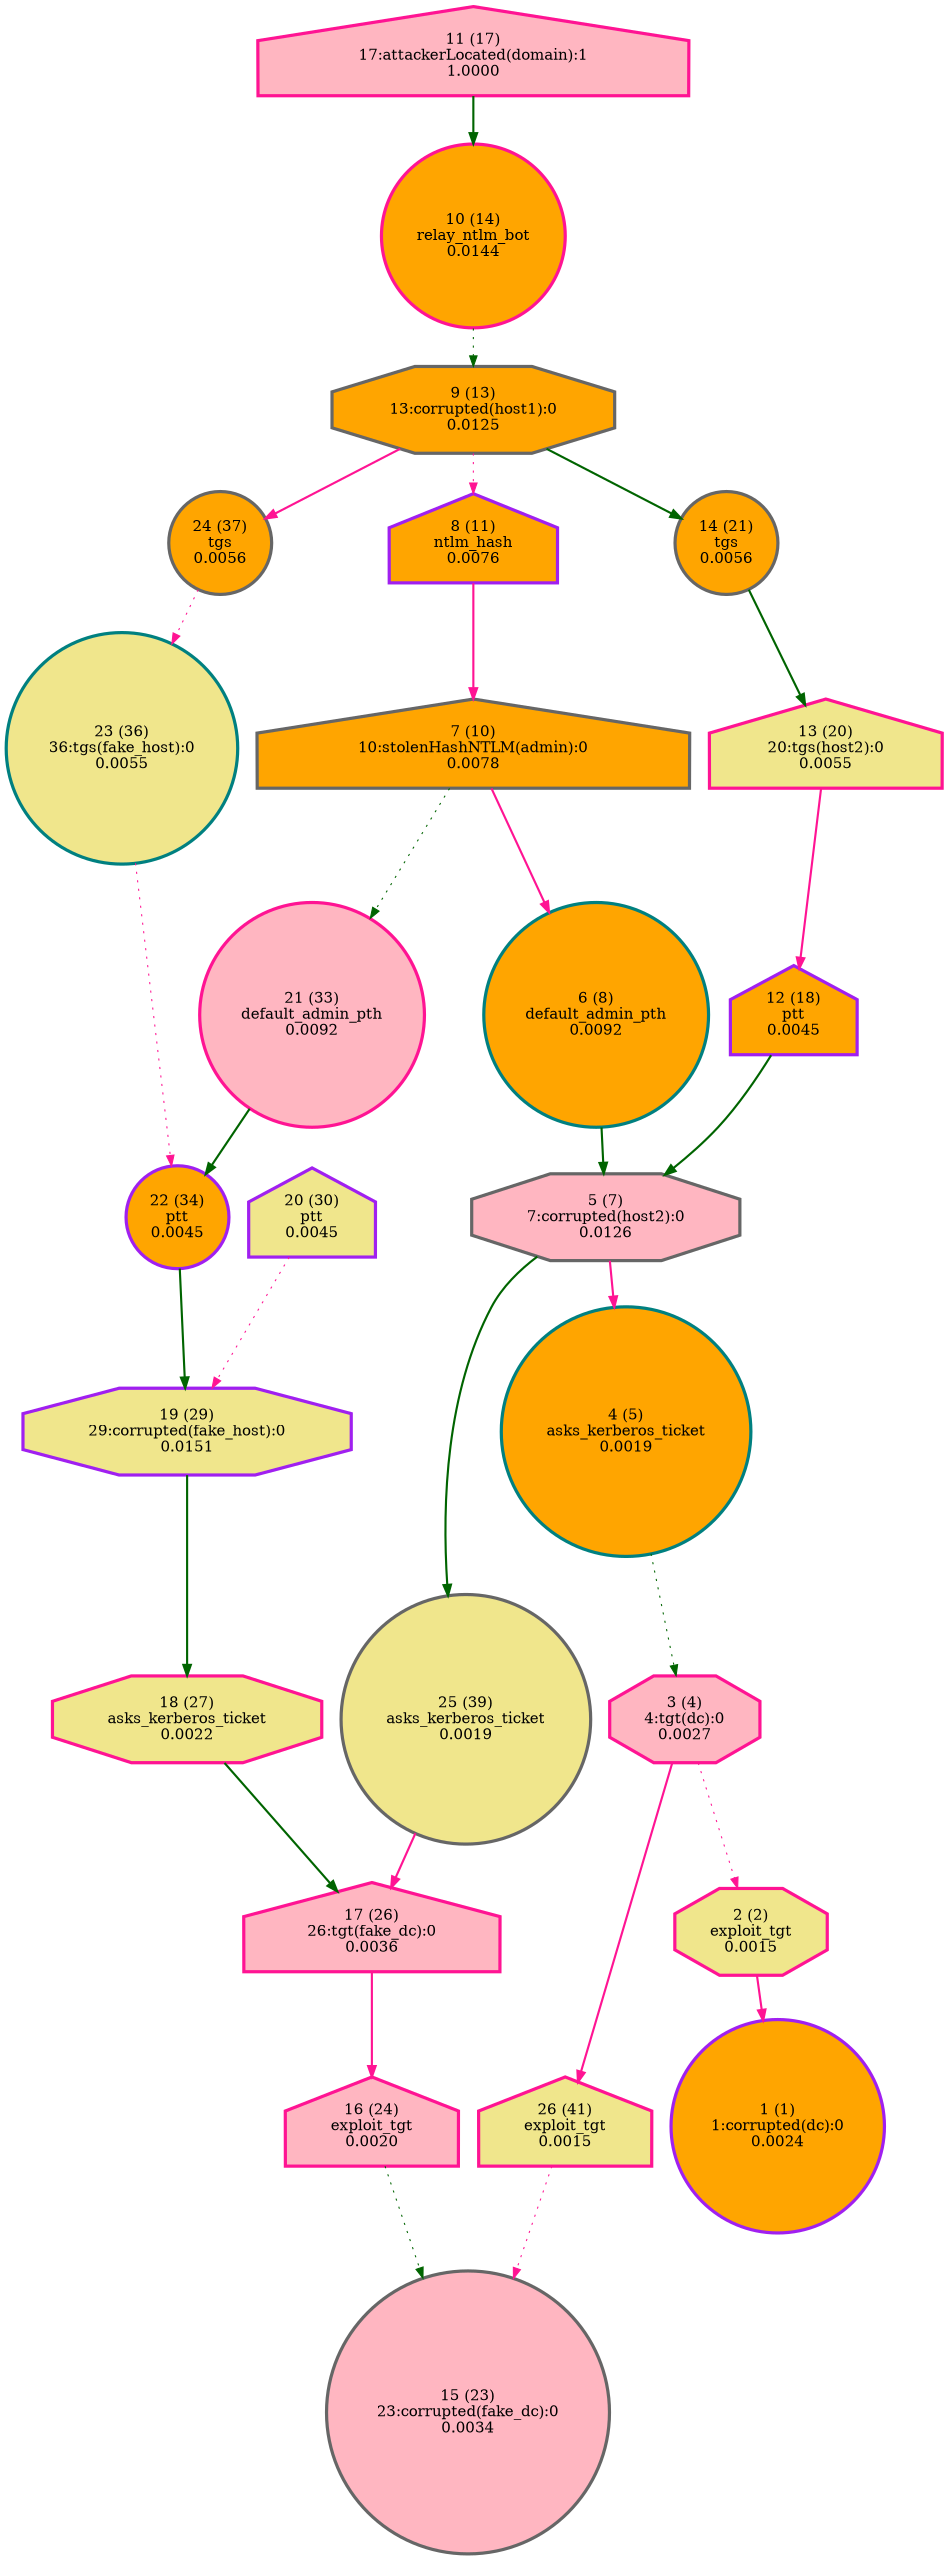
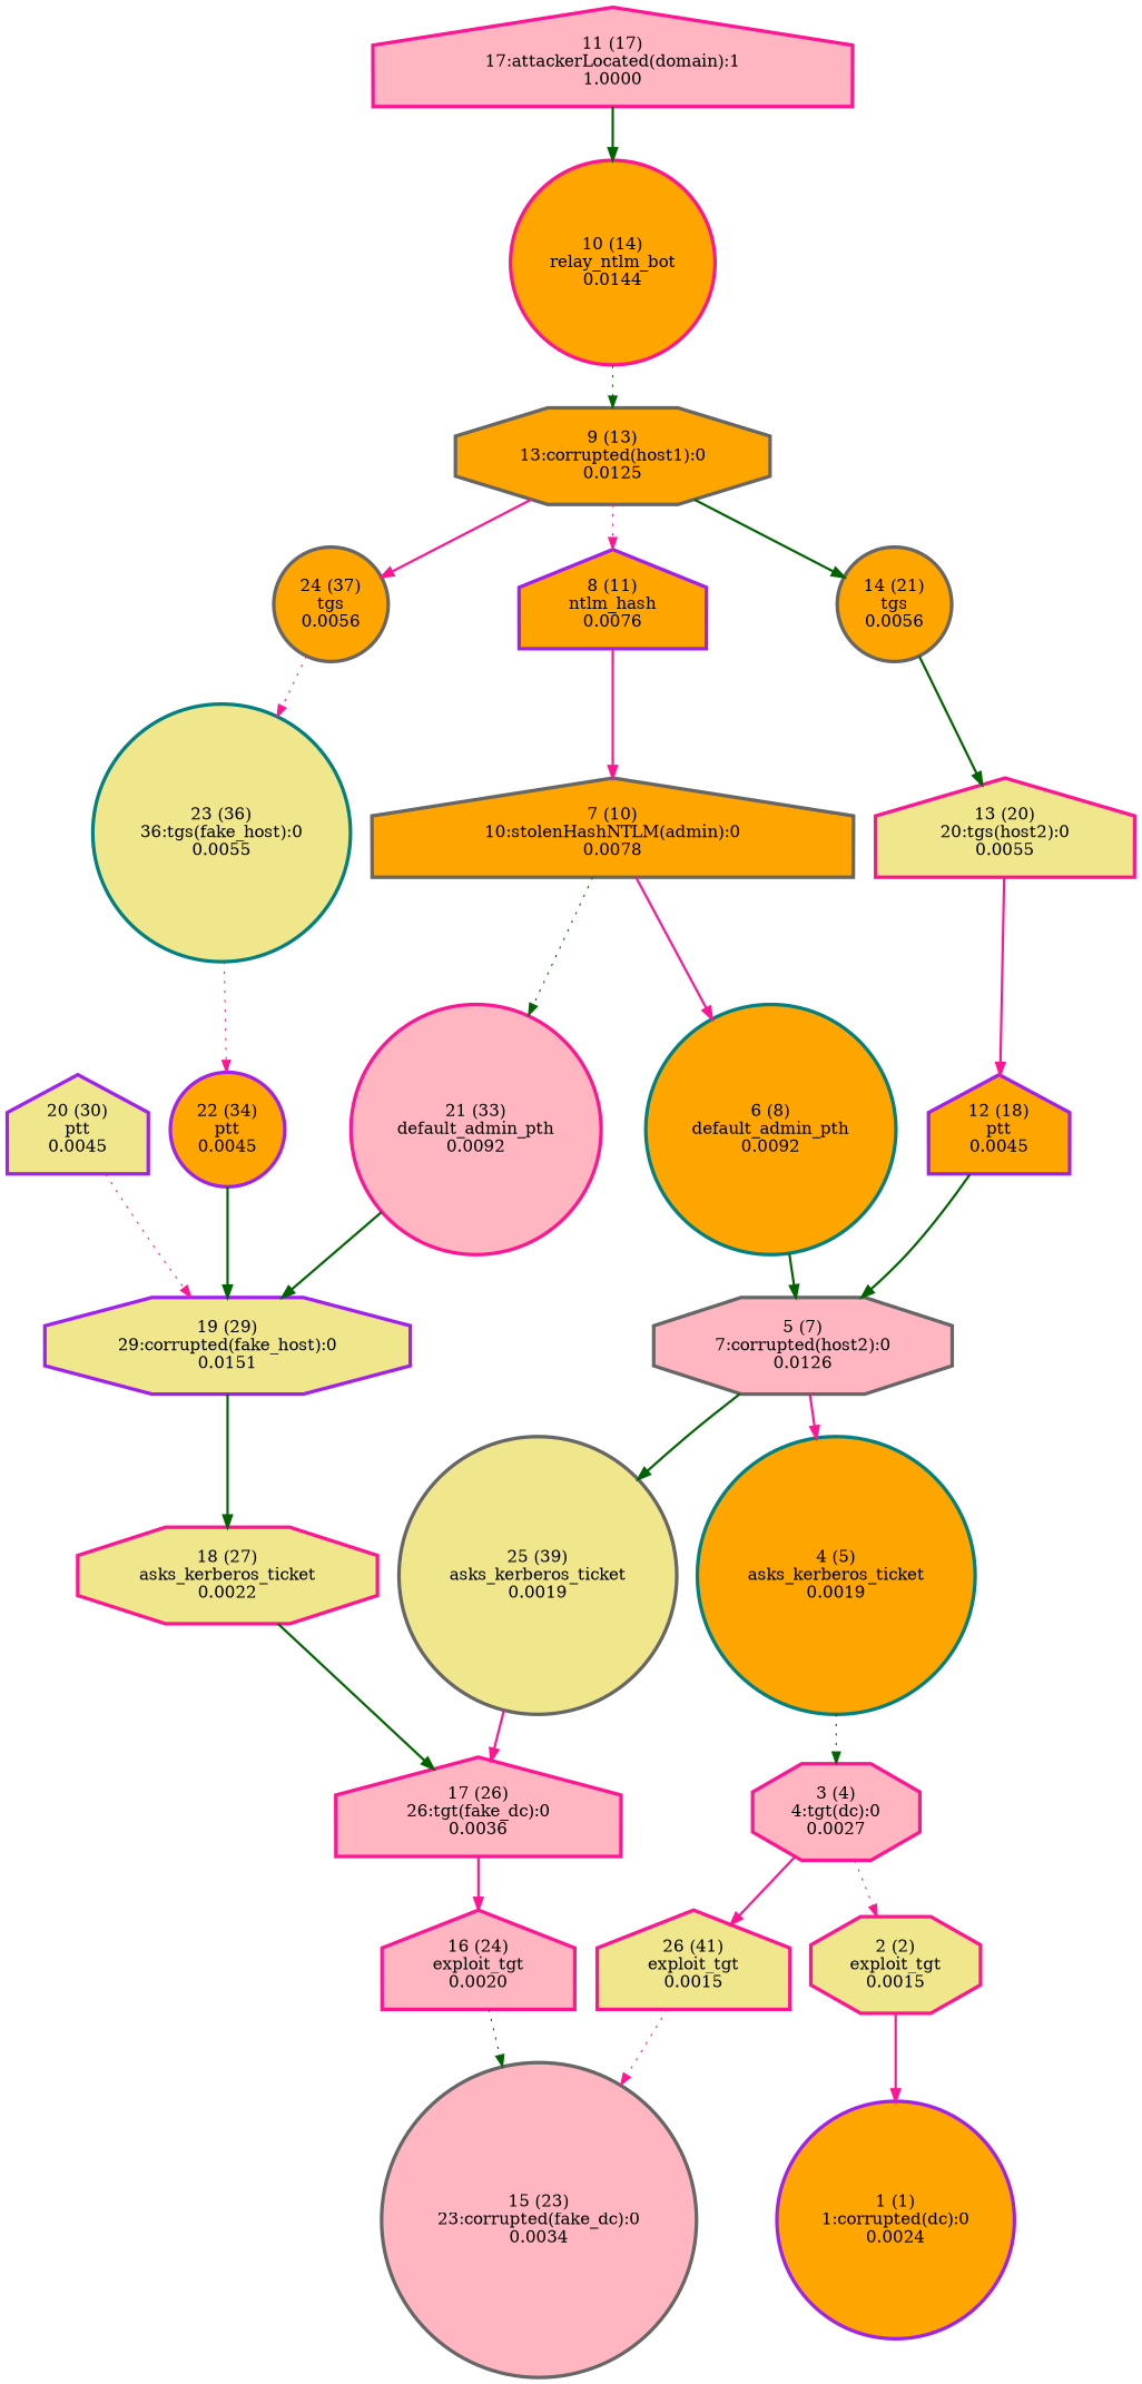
  digraph {
    node [color=deeppink fillcolor=orange penwidth=3 shape=circle style=filled]
    edge [color=deeppink style=bold]
    n1 [color=purple label="1 (1)\n1:corrupted(dc):0\n0.0024"]
    n2 [fillcolor=khaki label="2 (2)\nexploit_tgt\n0.0015" shape=octagon]
    n3 [fillcolor=lightpink label="3 (4)\n4:tgt(dc):0\n0.0027" shape=octagon]
    n4 [fillcolor=khaki label="26 (41)\nexploit_tgt\n0.0015" shape=house]
    n5 [color=gray40 fillcolor=lightpink label="15 (23)\n23:corrupted(fake_dc):0\n0.0034"]
    n6 [color=teal label="4 (5)\nasks_kerberos_ticket\n0.0019"]
    n7 [color=gray40 fillcolor=lightpink label="5 (7)\n7:corrupted(host2):0\n0.0126" shape=octagon]
    n8 [color=gray40 fillcolor=khaki label="25 (39)\nasks_kerberos_ticket\n0.0019"]
    n9 [fillcolor=lightpink label="17 (26)\n26:tgt(fake_dc):0\n0.0036" shape=house]
    n10 [color=teal label="6 (8)\ndefault_admin_pth\n0.0092"]
    n11 [color=gray40 label="7 (10)\n10:stolenHashNTLM(admin):0\n0.0078" shape=house]
    n12 [fillcolor=lightpink label="21 (33)\ndefault_admin_pth\n0.0092"]
    n13 [color=purple fillcolor=khaki label="19 (29)\n29:corrupted(fake_host):0\n0.0151" shape=octagon]
    n14 [color=purple label="8 (11)\nntlm_hash\n0.0076" shape=house]
    n15 [color=gray40 label="9 (13)\n13:corrupted(host1):0\n0.0125" shape=octagon]
    n16 [color=gray40 label="14 (21)\ntgs\n0.0056"]
    n17 [color=gray40 label="24 (37)\ntgs\n0.0056"]
    n18 [fillcolor=khaki label="13 (20)\n20:tgs(host2):0\n0.0055" shape=house]
    n19 [color=teal fillcolor=khaki label="23 (36)\n36:tgs(fake_host):0\n0.0055"]
    n20 [label="10 (14)\nrelay_ntlm_bot\n0.0144"]
    n21 [fillcolor=lightpink label="11 (17)\n17:attackerLocated(domain):1\n1.0000" shape=house]
    n22 [color=purple label="12 (18)\nptt\n0.0045" shape=house]
    n23 [color=purple fillcolor=khaki label="20 (30)\nptt\n0.0045" shape=house]
    n24 [fillcolor=lightpink label="16 (24)\nexploit_tgt\n0.0020" shape=house]
    n25 [fillcolor=khaki label="18 (27)\nasks_kerberos_ticket\n0.0022" shape=octagon]
    n26 [color=purple label="22 (34)\nptt\n0.0045"]
    n2 -> n1
    n3 -> n2 [style=dotted]
    n3 -> n4
    n4 -> n5 [style=dotted]
    n6 -> n3 [color=darkgreen style=dotted]
    n7 -> n6
    n7 -> n8 [color=darkgreen]
    n8 -> n9
    n9 -> n24
    n10 -> n7 [color=darkgreen]
    n11 -> n10
    n11 -> n12 [color=darkgreen style=dotted]
-   n12 -> n26 [color=darkgreen]
+   n12 -> n13 [color=darkgreen]
    n13 -> n25 [color=darkgreen]
    n14 -> n11
    n15 -> n14 [style=dotted]
    n15 -> n16 [color=darkgreen]
    n15 -> n17
    n16 -> n18 [color=darkgreen]
    n17 -> n19 [style=dotted]
    n18 -> n22
    n19 -> n26 [style=dotted]
    n20 -> n15 [color=darkgreen style=dotted]
    n21 -> n20 [color=darkgreen]
    n22 -> n7 [color=darkgreen]
    n23 -> n13 [style=dotted]
    n24 -> n5 [color=darkgreen style=dotted]
    n25 -> n9 [color=darkgreen]
    n26 -> n13 [color=darkgreen]
  }
